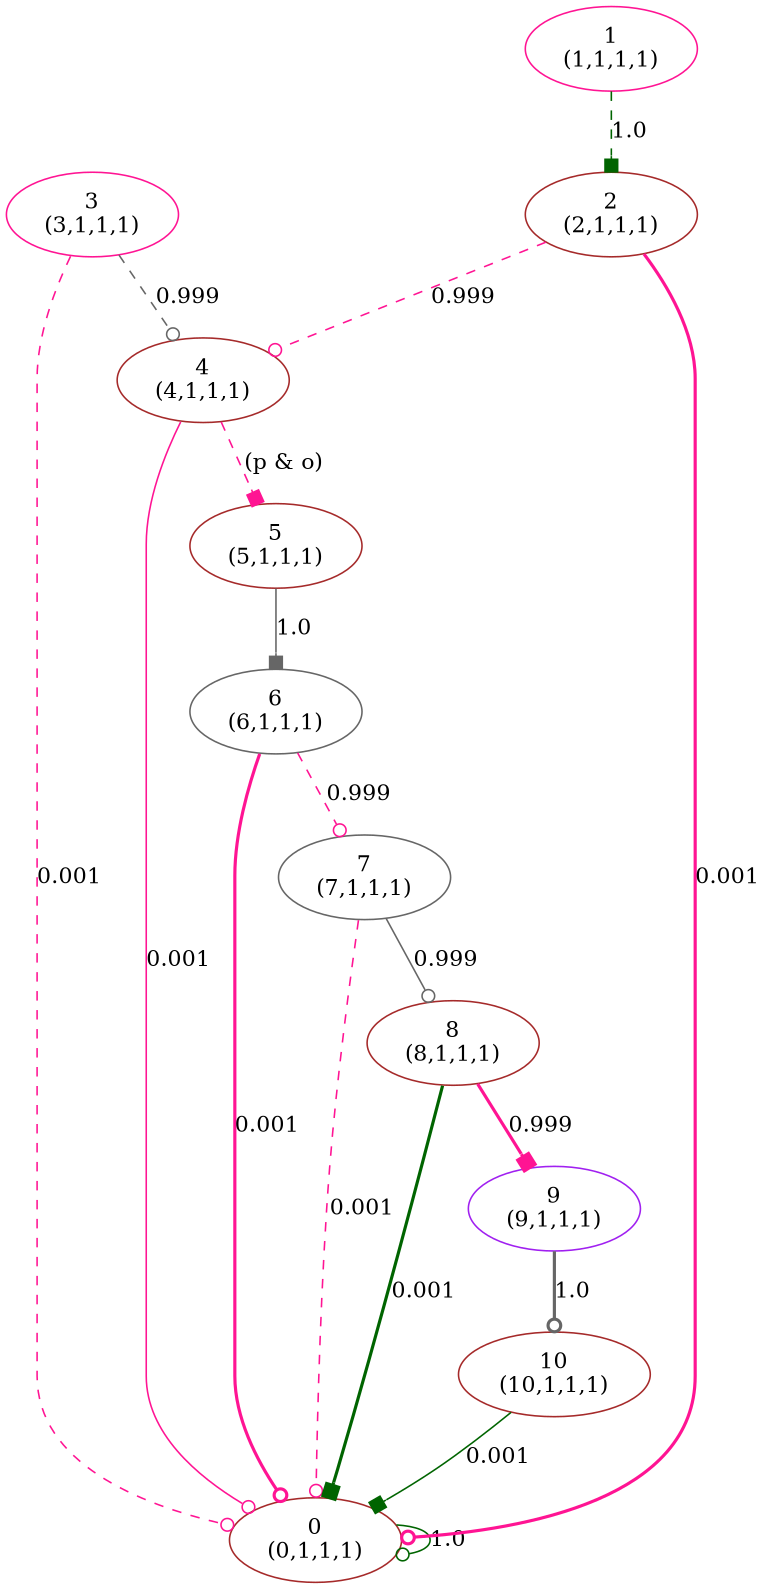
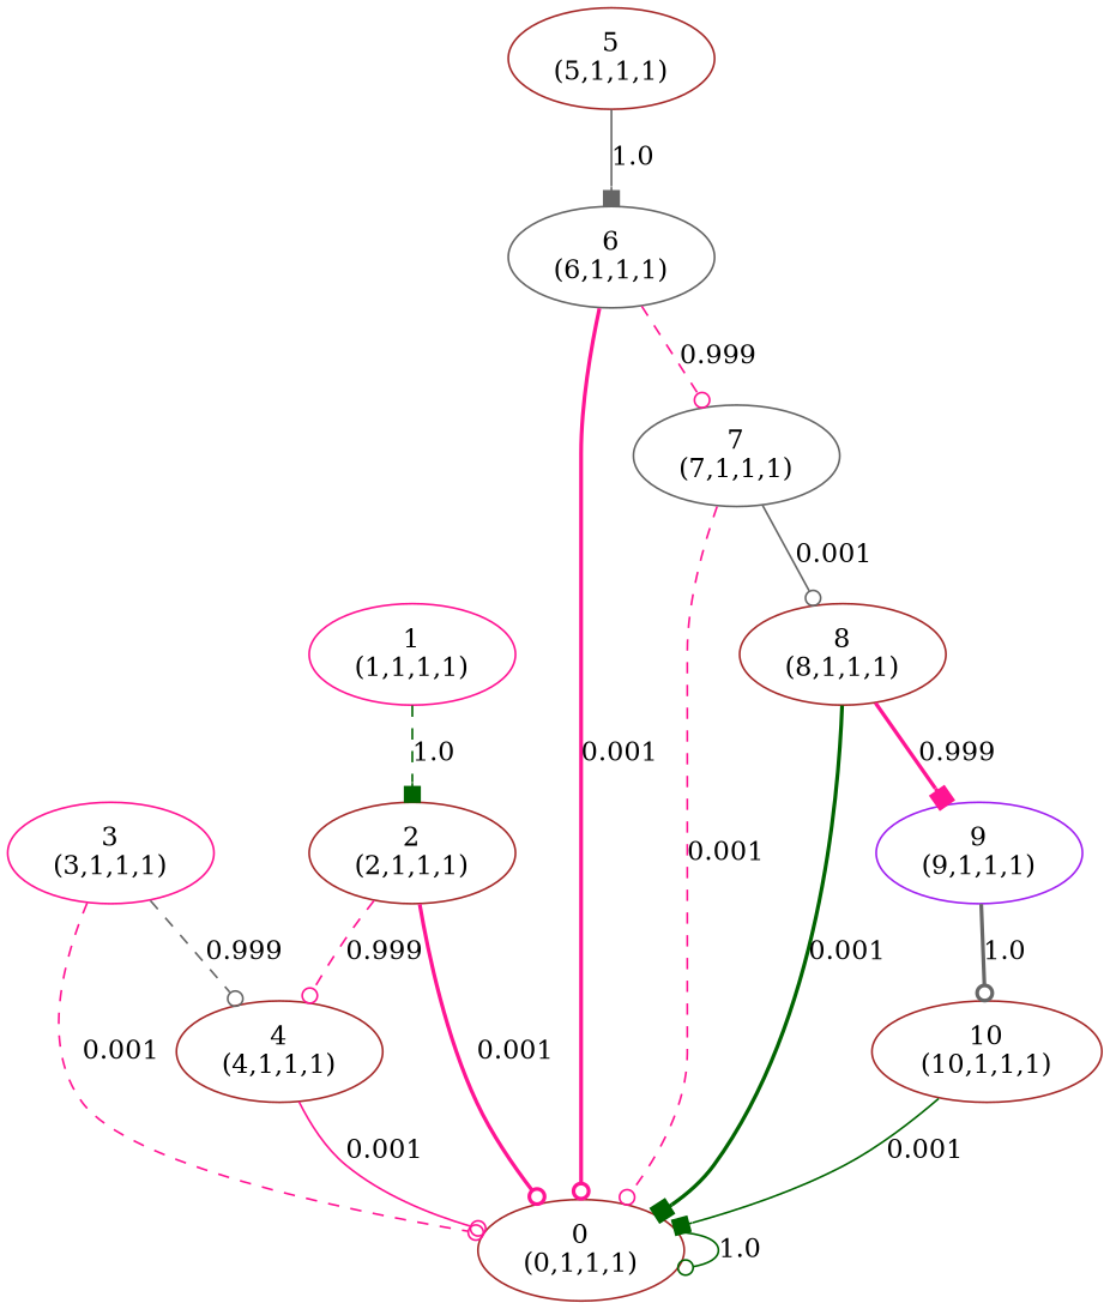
  digraph {
    node [color=brown]
    edge [arrowhead=odot color=deeppink style=dashed]
    n1 [label="0\n(0,1,1,1)"]
    n2 [color=deeppink label="1\n(1,1,1,1)"]
    n3 [label="2\n(2,1,1,1)"]
    n4 [label="4\n(4,1,1,1)"]
    n5 [color=deeppink label="3\n(3,1,1,1)"]
    n6 [label="5\n(5,1,1,1)"]
    n7 [color=gray40 label="6\n(6,1,1,1)"]
    n8 [color=gray40 label="7\n(7,1,1,1)"]
    n9 [label="8\n(8,1,1,1)"]
    n10 [color=purple label="9\n(9,1,1,1)"]
    n11 [label="10\n(10,1,1,1)"]
    n1 -> n1 [color=darkgreen label=1.0 style=solid]
    n2 -> n3 [arrowhead=box color=darkgreen label=1.0]
    n3 -> n1 [label=0.001 style=bold]
    n3 -> n4 [label=0.999]
    n4 -> n1 [label=0.001 style=solid]
-   n4 -> n6 [arrowhead=box label="(p & o)"]
    n5 -> n1 [label=0.001]
    n5 -> n4 [color=gray40 label=0.999]
    n6 -> n7 [arrowhead=box color=gray40 label=1.0 style=solid]
    n7 -> n1 [label=0.001 style=bold]
    n7 -> n8 [label=0.999]
    n8 -> n1 [label=0.001]
-   n8 -> n9 [color=gray40 label=0.999 style=solid]
+   n8 -> n9 [color=gray40 label=0.001 style=solid]
    n9 -> n1 [arrowhead=box color=darkgreen label=0.001 style=bold]
    n9 -> n10 [arrowhead=box label=0.999 style=bold]
    n10 -> n11 [color=gray40 label=1.0 style=bold]
    n11 -> n1 [arrowhead=box color=darkgreen label=0.001 style=solid]
  }
